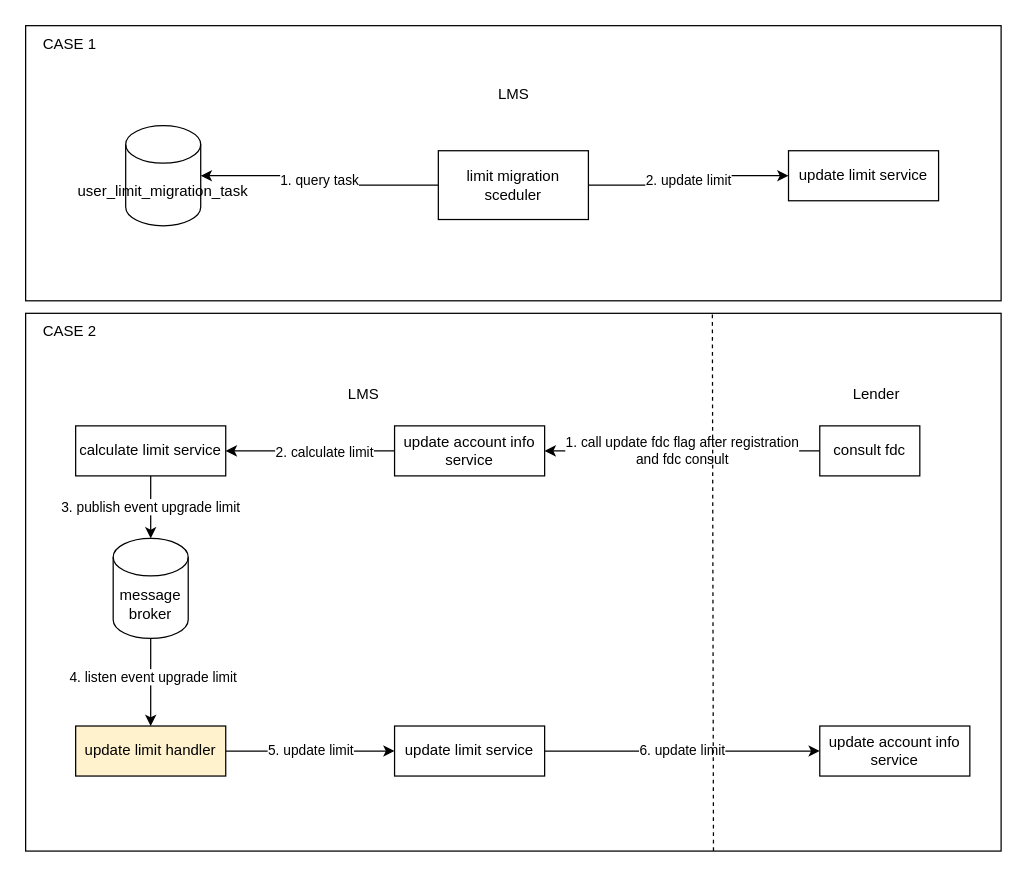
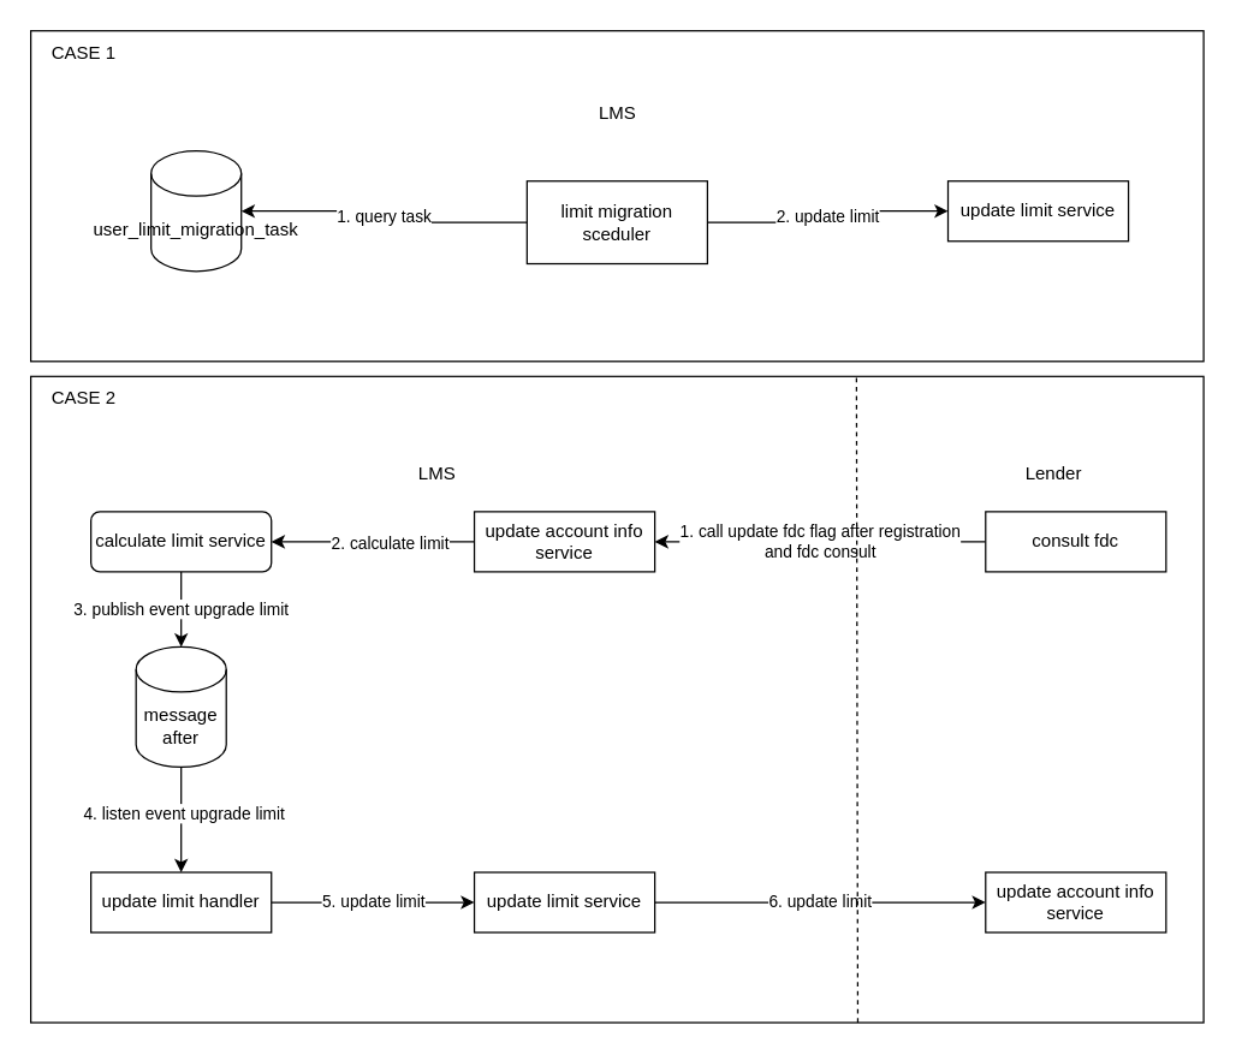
  <mxCell id="0" />
  <mxCell id="1" parent="0" />
  <mxCell id="2" value="" style="rounded=0;whiteSpace=wrap;html=1;align=left;" vertex="1" parent="1"><mxGeometry x="20" y="20" width="780" height="220" as="geometry" /></mxCell>
  <mxCell id="3" value="update limit service" style="rounded=0;whiteSpace=wrap;html=1;" vertex="1" parent="1"><mxGeometry x="630" y="120" width="120" height="40" as="geometry" /></mxCell>
  <mxCell id="4" value="1. query task" style="edgeStyle=orthogonalEdgeStyle;rounded=0;orthogonalLoop=1;jettySize=auto;html=1;" edge="1" parent="1" source="6" target="7"><mxGeometry relative="1" as="geometry" /></mxCell>
  <mxCell id="5" value="2. update limit" style="edgeStyle=orthogonalEdgeStyle;rounded=0;orthogonalLoop=1;jettySize=auto;html=1;" edge="1" parent="1" source="6" target="3"><mxGeometry relative="1" as="geometry" /></mxCell>
  <mxCell id="6" value="limit migration sceduler" style="rounded=0;whiteSpace=wrap;html=1;" vertex="1" parent="1"><mxGeometry x="350" y="120" width="120" height="55" as="geometry" /></mxCell>
  <mxCell id="7" value="user_limit_migration_task" style="shape=cylinder3;whiteSpace=wrap;html=1;boundedLbl=1;backgroundOutline=1;size=15;" vertex="1" parent="1"><mxGeometry x="100" y="100" width="60" height="80" as="geometry" /></mxCell>
  <mxCell id="8" value="LMS" style="text;html=1;align=center;verticalAlign=middle;resizable=0;points=[];autosize=1;strokeColor=none;fillColor=none;" vertex="1" parent="1"><mxGeometry x="385" y="60" width="50" height="30" as="geometry" /></mxCell>
  <mxCell id="9" value="CASE 1" style="text;html=1;align=center;verticalAlign=middle;resizable=0;points=[];autosize=1;strokeColor=none;fillColor=none;" vertex="1" parent="1"><mxGeometry x="20" y="20" width="70" height="30" as="geometry" /></mxCell>
  <mxCell id="10" value="" style="rounded=0;whiteSpace=wrap;html=1;align=left;" vertex="1" parent="1"><mxGeometry x="20" y="250" width="780" height="430" as="geometry" /></mxCell>
  <mxCell id="11" value="3. publish event upgrade limit" style="edgeStyle=orthogonalEdgeStyle;rounded=0;orthogonalLoop=1;jettySize=auto;html=1;" edge="1" parent="1" source="12" target="23"><mxGeometry relative="1" as="geometry" /></mxCell>
- <mxCell id="12" value="calculate limit service" style="rounded=0;whiteSpace=wrap;html=1;" vertex="1" parent="1"><mxGeometry x="60" y="340" width="120" height="40" as="geometry" /></mxCell>
+ <mxCell id="12" value="calculate limit service" style="whiteSpace=wrap;html=1;rounded=1;" vertex="1" parent="1"><mxGeometry x="60" y="340" width="120" height="40" as="geometry" /></mxCell>
  <mxCell id="13" value="CASE 2" style="text;html=1;align=center;verticalAlign=middle;resizable=0;points=[];autosize=1;strokeColor=none;fillColor=none;" vertex="1" parent="1"><mxGeometry x="20" y="250" width="70" height="30" as="geometry" /></mxCell>
  <mxCell id="14" value="LMS" style="text;html=1;align=center;verticalAlign=middle;resizable=0;points=[];autosize=1;strokeColor=none;fillColor=none;" vertex="1" parent="1"><mxGeometry x="265" y="300" width="50" height="30" as="geometry" /></mxCell>
  <mxCell id="15" value="Lender" style="text;html=1;align=center;verticalAlign=middle;resizable=0;points=[];autosize=1;strokeColor=none;fillColor=none;" vertex="1" parent="1"><mxGeometry x="670" y="300" width="60" height="30" as="geometry" /></mxCell>
  <mxCell id="16" value="1. call update fdc flag after registration&lt;br&gt;and fdc consult" style="edgeStyle=orthogonalEdgeStyle;rounded=0;orthogonalLoop=1;jettySize=auto;html=1;" edge="1" parent="1" source="17" target="20"><mxGeometry relative="1" as="geometry" /></mxCell>
- <mxCell id="17" value="consult fdc" style="rounded=0;whiteSpace=wrap;html=1;" vertex="1" parent="1"><mxGeometry x="655" y="340" width="80" height="40" as="geometry" /></mxCell>
+ <mxCell id="17" value="consult fdc" style="rounded=0;whiteSpace=wrap;html=1;" vertex="1" parent="1"><mxGeometry x="655" y="340" width="120" height="40" as="geometry" /></mxCell>
  <mxCell id="18" style="edgeStyle=orthogonalEdgeStyle;rounded=0;orthogonalLoop=1;jettySize=auto;html=1;" edge="1" parent="1" source="20" target="12"><mxGeometry relative="1" as="geometry" /></mxCell>
  <mxCell id="19" value="2. calculate limit" style="edgeLabel;html=1;align=center;verticalAlign=middle;resizable=0;points=[];" vertex="1" connectable="0" parent="18"><mxGeometry x="-0.158" relative="1" as="geometry"><mxPoint as="offset" /></mxGeometry></mxCell>
  <mxCell id="20" value="update account info service" style="rounded=0;whiteSpace=wrap;html=1;" vertex="1" parent="1"><mxGeometry x="315" y="340" width="120" height="40" as="geometry" /></mxCell>
  <mxCell id="21" value="" style="edgeStyle=orthogonalEdgeStyle;rounded=0;orthogonalLoop=1;jettySize=auto;html=1;" edge="1" parent="1" source="23" target="25"><mxGeometry relative="1" as="geometry" /></mxCell>
  <mxCell id="22" value="4. listen event upgrade limit" style="edgeLabel;html=1;align=center;verticalAlign=middle;resizable=0;points=[];" vertex="1" connectable="0" parent="21"><mxGeometry x="-0.15" y="1" relative="1" as="geometry"><mxPoint as="offset" /></mxGeometry></mxCell>
- <mxCell id="23" value="message broker" style="shape=cylinder3;whiteSpace=wrap;html=1;boundedLbl=1;backgroundOutline=1;size=15;" vertex="1" parent="1"><mxGeometry x="90" y="430" width="60" height="80" as="geometry" /></mxCell>
+ <mxCell id="23" value="message after" style="shape=cylinder3;whiteSpace=wrap;html=1;boundedLbl=1;backgroundOutline=1;size=15;" vertex="1" parent="1"><mxGeometry x="90" y="430" width="60" height="80" as="geometry" /></mxCell>
  <mxCell id="24" value="5. update limit" style="edgeStyle=orthogonalEdgeStyle;rounded=0;orthogonalLoop=1;jettySize=auto;html=1;" edge="1" parent="1" source="25" target="27"><mxGeometry relative="1" as="geometry" /></mxCell>
- <mxCell id="25" value="update limit handler" style="rounded=0;whiteSpace=wrap;html=1;fillColor=#fff2cc;" vertex="1" parent="1"><mxGeometry x="60" y="580" width="120" height="40" as="geometry" /></mxCell>
+ <mxCell id="25" value="update limit handler" style="rounded=0;whiteSpace=wrap;html=1;" vertex="1" parent="1"><mxGeometry x="60" y="580" width="120" height="40" as="geometry" /></mxCell>
  <mxCell id="26" value="6. update limit" style="edgeStyle=orthogonalEdgeStyle;rounded=0;orthogonalLoop=1;jettySize=auto;html=1;" edge="1" parent="1" source="27" target="28"><mxGeometry relative="1" as="geometry"><mxPoint x="510" y="600" as="targetPoint" /></mxGeometry></mxCell>
  <mxCell id="27" value="update limit service" style="rounded=0;whiteSpace=wrap;html=1;" vertex="1" parent="1"><mxGeometry x="315" y="580" width="120" height="40" as="geometry" /></mxCell>
  <mxCell id="28" value="update account info service" style="rounded=0;whiteSpace=wrap;html=1;" vertex="1" parent="1"><mxGeometry x="655" y="580" width="120" height="40" as="geometry" /></mxCell>
  <mxCell id="29" value="" style="endArrow=none;dashed=1;html=1;rounded=0;entryX=0.704;entryY=0.002;entryDx=0;entryDy=0;entryPerimeter=0;" edge="1" parent="1" target="10"><mxGeometry width="50" height="50" relative="1" as="geometry"><mxPoint x="570" y="680" as="sourcePoint" /><mxPoint x="630" y="320" as="targetPoint" /></mxGeometry></mxCell>
